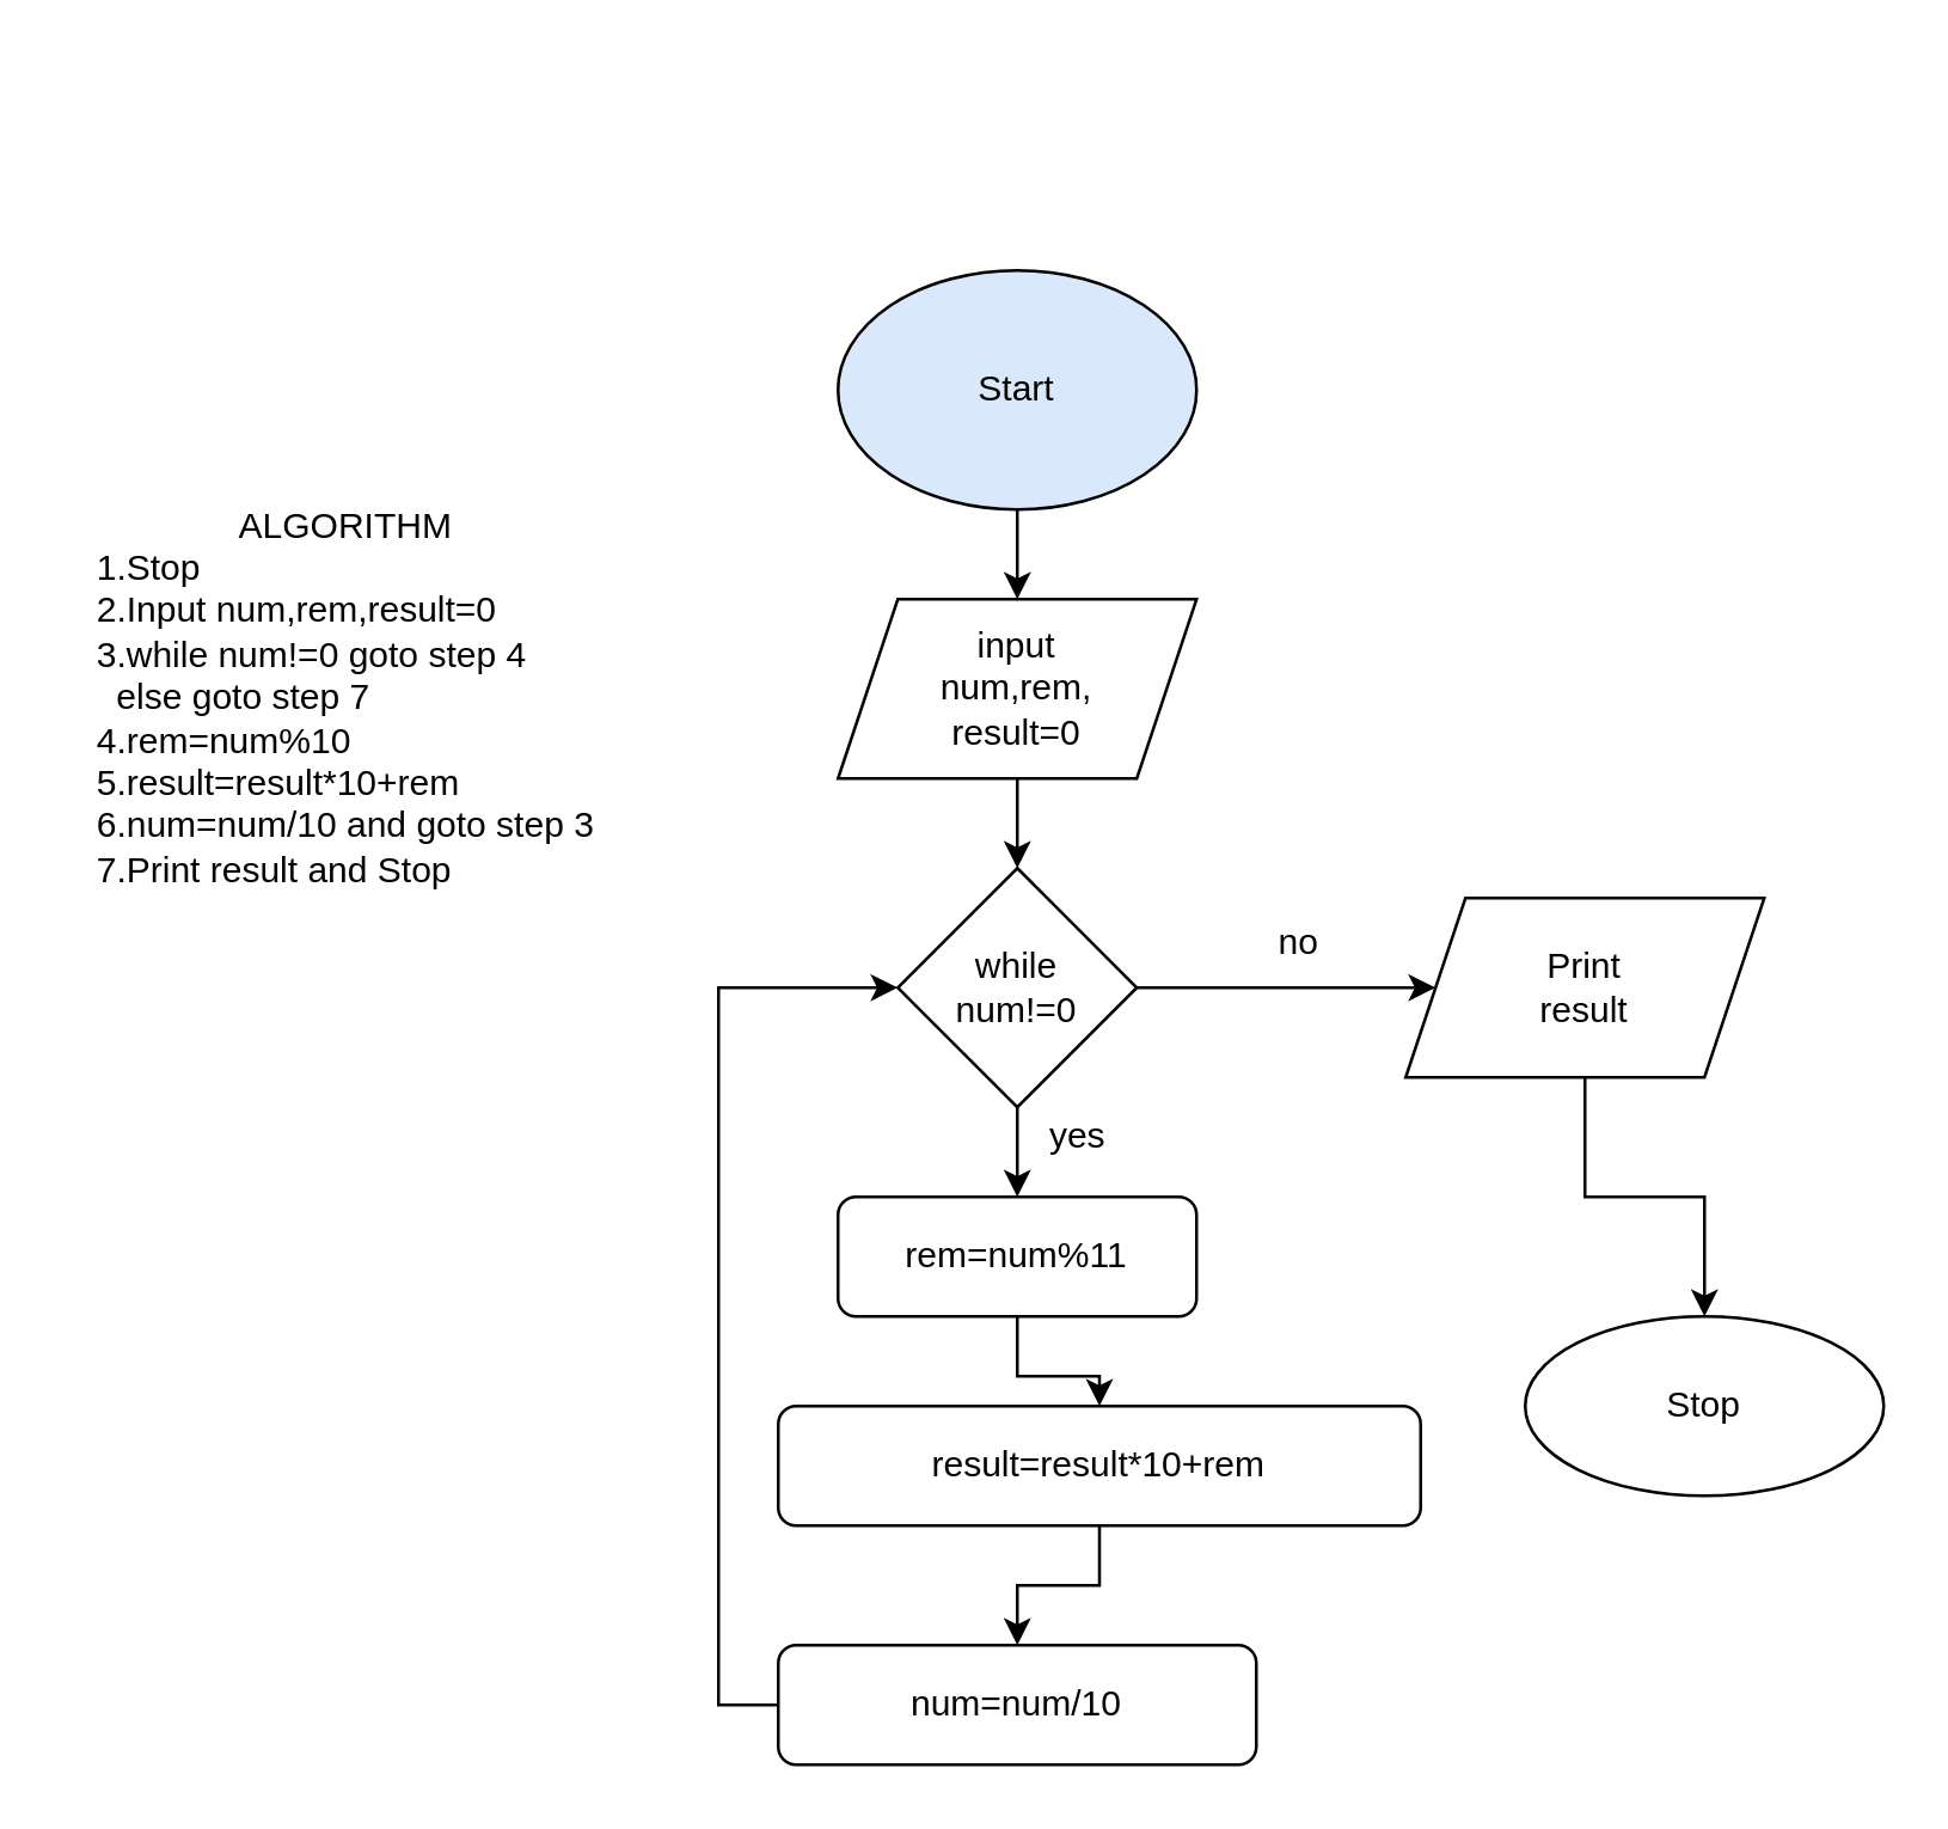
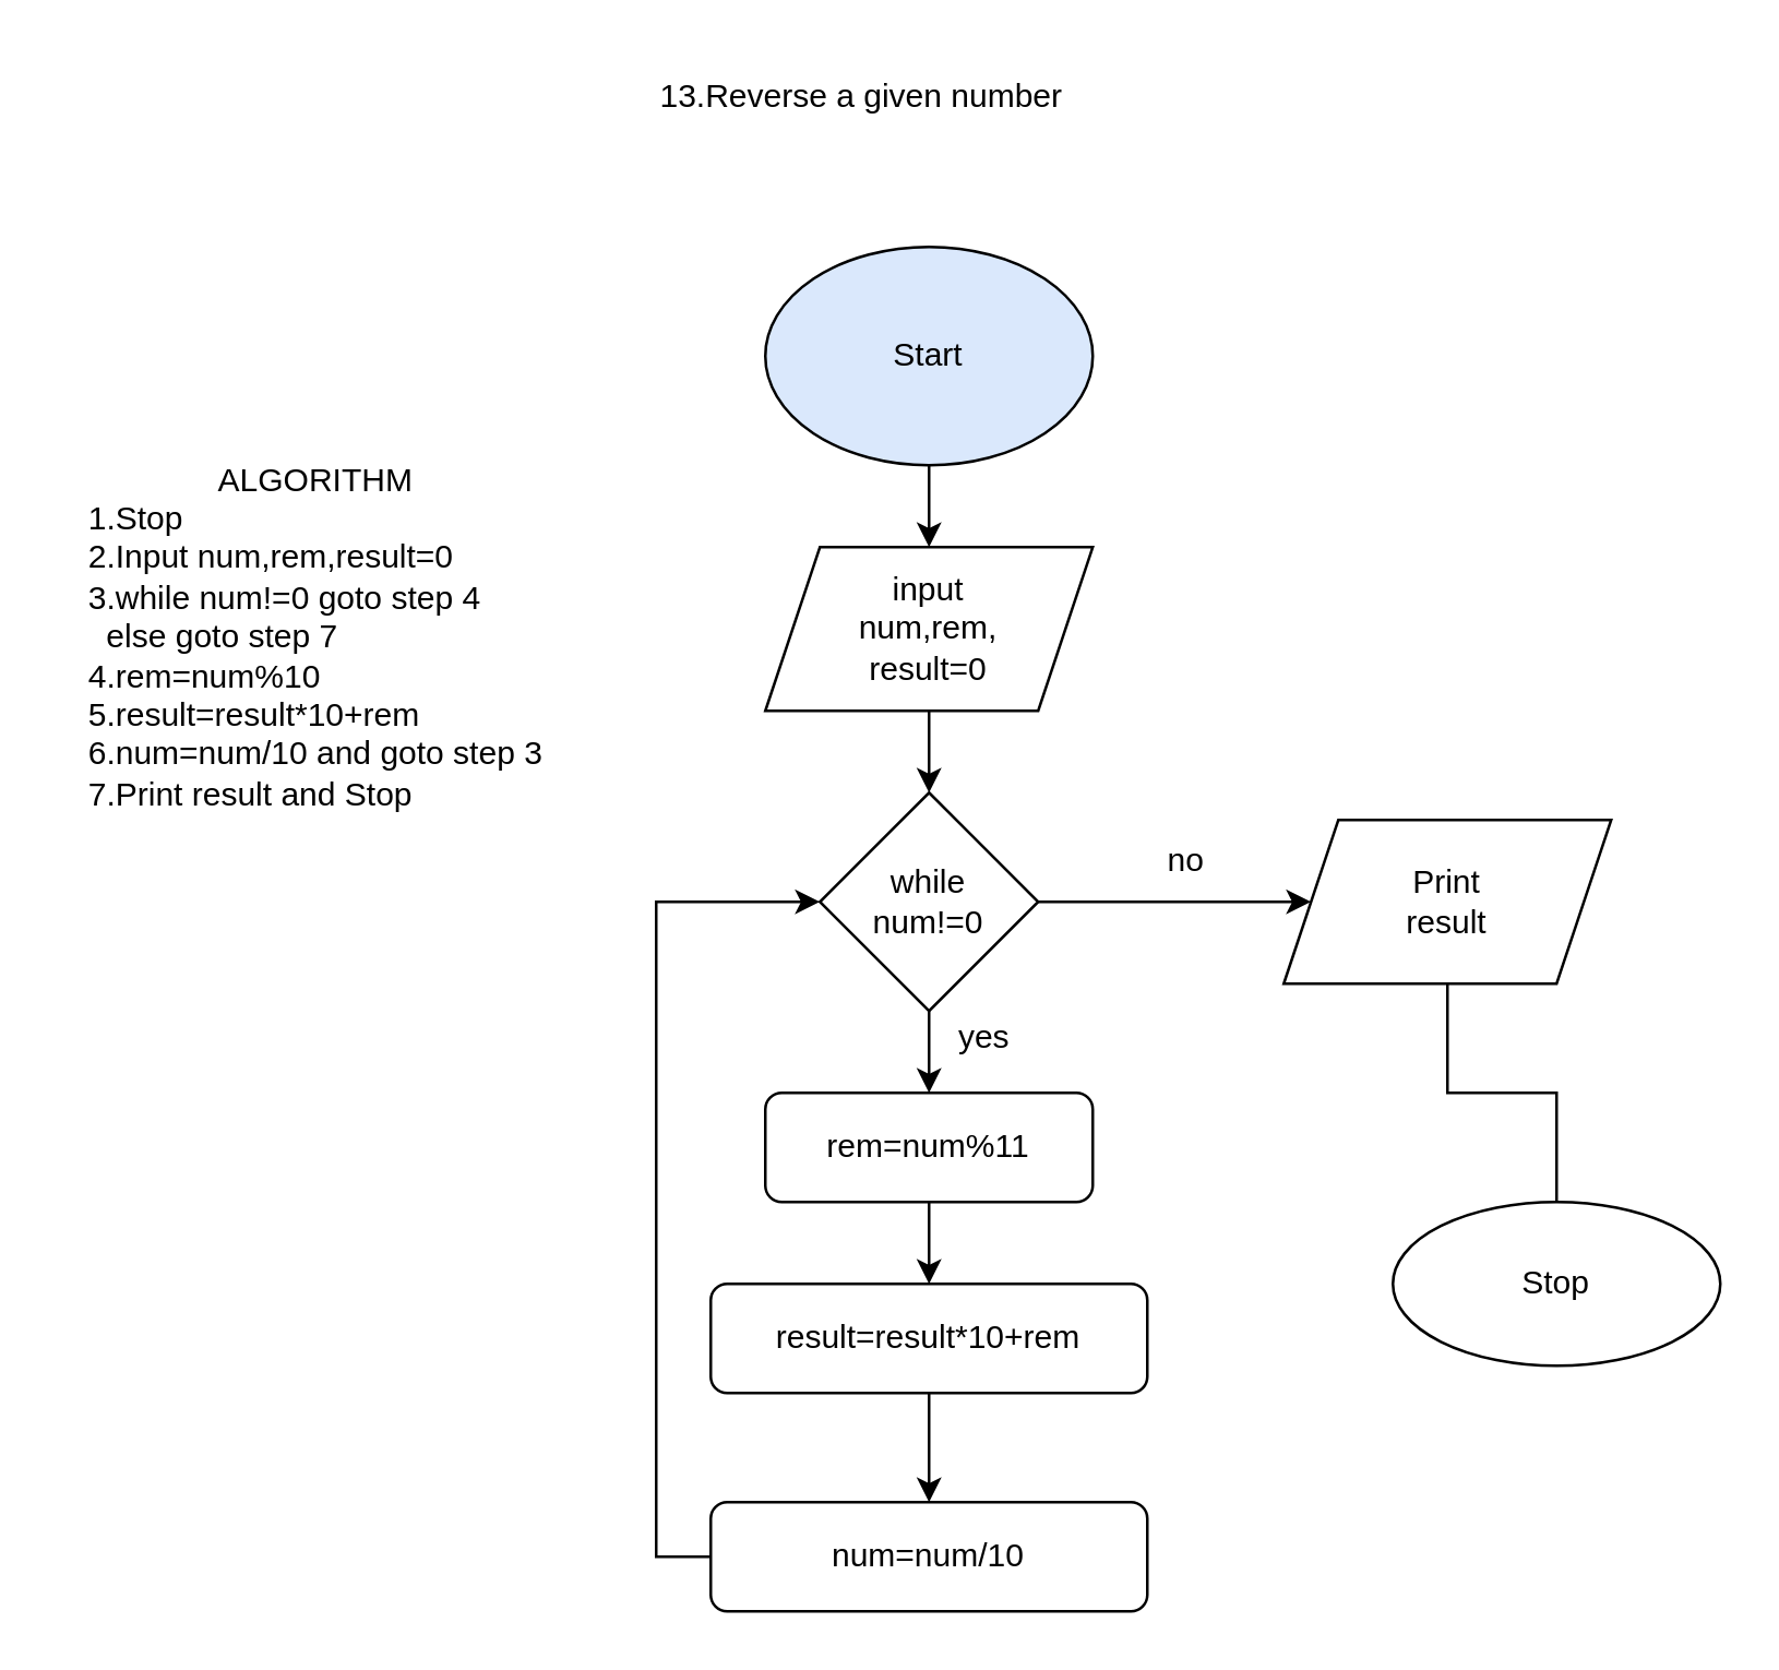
  <mxCell id="0" />
  <mxCell id="1" parent="0" />
  <mxCell id="2" value="" style="edgeStyle=orthogonalEdgeStyle;rounded=0;orthogonalLoop=1;jettySize=auto;html=1;" parent="1" source="3" target="5" edge="1"><mxGeometry relative="1" as="geometry" /></mxCell>
  <mxCell id="3" value="Start" style="ellipse;whiteSpace=wrap;html=1;fillColor=#dae8fc;" parent="1" vertex="1"><mxGeometry x="280" y="90" width="120" height="80" as="geometry" /></mxCell>
  <mxCell id="4" value="" style="edgeStyle=orthogonalEdgeStyle;rounded=0;orthogonalLoop=1;jettySize=auto;html=1;" parent="1" source="5" target="8" edge="1"><mxGeometry relative="1" as="geometry" /></mxCell>
  <mxCell id="5" value="input&lt;br&gt;num,rem,&lt;br&gt;result=0" style="shape=parallelogram;perimeter=parallelogramPerimeter;whiteSpace=wrap;html=1;fixedSize=1;" parent="1" vertex="1"><mxGeometry x="280" y="200" width="120" height="60" as="geometry" /></mxCell>
  <mxCell id="6" value="" style="edgeStyle=orthogonalEdgeStyle;rounded=0;orthogonalLoop=1;jettySize=auto;html=1;" parent="1" source="8" target="10" edge="1"><mxGeometry relative="1" as="geometry" /></mxCell>
  <mxCell id="7" value="" style="edgeStyle=orthogonalEdgeStyle;rounded=0;orthogonalLoop=1;jettySize=auto;html=1;" parent="1" source="8" target="17" edge="1"><mxGeometry relative="1" as="geometry" /></mxCell>
  <mxCell id="8" value="while&lt;br&gt;num!=0" style="rhombus;whiteSpace=wrap;html=1;" parent="1" vertex="1"><mxGeometry x="300" y="290" width="80" height="80" as="geometry" /></mxCell>
  <mxCell id="9" value="" style="edgeStyle=orthogonalEdgeStyle;rounded=0;orthogonalLoop=1;jettySize=auto;html=1;" parent="1" source="10" target="12" edge="1"><mxGeometry relative="1" as="geometry" /></mxCell>
  <mxCell id="10" value="rem=num%11" style="rounded=1;whiteSpace=wrap;html=1;" parent="1" vertex="1"><mxGeometry x="280" y="400" width="120" height="40" as="geometry" /></mxCell>
  <mxCell id="11" value="" style="edgeStyle=orthogonalEdgeStyle;rounded=0;orthogonalLoop=1;jettySize=auto;html=1;" parent="1" source="12" target="14" edge="1"><mxGeometry relative="1" as="geometry" /></mxCell>
- <mxCell id="12" value="result=result*10+rem" style="rounded=1;whiteSpace=wrap;html=1;" parent="1" vertex="1"><mxGeometry x="260" y="470" width="215" height="40" as="geometry" /></mxCell>
+ <mxCell id="12" value="result=result*10+rem" style="rounded=1;whiteSpace=wrap;html=1;" parent="1" vertex="1"><mxGeometry x="260" y="470" width="160" height="40" as="geometry" /></mxCell>
  <mxCell id="13" style="edgeStyle=orthogonalEdgeStyle;rounded=0;orthogonalLoop=1;jettySize=auto;html=1;exitX=0;exitY=0.5;exitDx=0;exitDy=0;entryX=0;entryY=0.5;entryDx=0;entryDy=0;" parent="1" source="14" target="8" edge="1"><mxGeometry relative="1" as="geometry" /></mxCell>
  <mxCell id="14" value="num=num/10" style="rounded=1;whiteSpace=wrap;html=1;" parent="1" vertex="1"><mxGeometry x="260" y="550" width="160" height="40" as="geometry" /></mxCell>
  <mxCell id="15" value="yes" style="text;html=1;align=center;verticalAlign=middle;resizable=0;points=[];autosize=1;strokeColor=none;fillColor=none;" parent="1" vertex="1"><mxGeometry x="340" y="365" width="40" height="30" as="geometry" /></mxCell>
- <mxCell id="16" value="" style="edgeStyle=orthogonalEdgeStyle;rounded=0;orthogonalLoop=1;jettySize=auto;html=1;" parent="1" source="17" target="19" edge="1"><mxGeometry relative="1" as="geometry" /></mxCell>
+ <mxCell id="16" value="" style="edgeStyle=orthogonalEdgeStyle;rounded=0;orthogonalLoop=1;jettySize=auto;html=1;endArrow=none;" parent="1" source="17" target="19" edge="1"><mxGeometry relative="1" as="geometry" /></mxCell>
  <mxCell id="17" value="Print&lt;br&gt;result" style="shape=parallelogram;perimeter=parallelogramPerimeter;whiteSpace=wrap;html=1;fixedSize=1;" parent="1" vertex="1"><mxGeometry x="470" y="300" width="120" height="60" as="geometry" /></mxCell>
  <mxCell id="18" value="no" style="text;html=1;align=center;verticalAlign=middle;resizable=0;points=[];autosize=1;strokeColor=none;fillColor=none;" parent="1" vertex="1"><mxGeometry x="414" y="300" width="40" height="30" as="geometry" /></mxCell>
  <mxCell id="19" value="Stop" style="ellipse;whiteSpace=wrap;html=1;" parent="1" vertex="1"><mxGeometry x="510" y="440" width="120" height="60" as="geometry" /></mxCell>
+ <mxCell id="20" value="13.Reverse a given number" style="text;html=1;align=center;verticalAlign=middle;resizable=0;points=[];autosize=1;strokeColor=none;fillColor=none;" parent="1" vertex="1"><mxGeometry x="230" y="20" width="170" height="30" as="geometry" /></mxCell>
  <mxCell id="21" value="ALGORITHM&lt;br&gt;&lt;div style=&quot;text-align: left;&quot;&gt;&lt;span style=&quot;background-color: initial;&quot;&gt;1.Stop&lt;/span&gt;&lt;/div&gt;&lt;div style=&quot;text-align: left;&quot;&gt;&lt;span style=&quot;background-color: initial;&quot;&gt;2.Input num,rem,result=0&lt;/span&gt;&lt;/div&gt;&lt;div style=&quot;text-align: left;&quot;&gt;&lt;span style=&quot;background-color: initial;&quot;&gt;3.while num!=0 goto step 4&lt;/span&gt;&lt;/div&gt;&lt;div style=&quot;text-align: left;&quot;&gt;&lt;span style=&quot;background-color: initial;&quot;&gt;&amp;nbsp; else goto step 7&lt;/span&gt;&lt;/div&gt;&lt;div style=&quot;text-align: left;&quot;&gt;&lt;span style=&quot;background-color: initial;&quot;&gt;4.rem=num%10&lt;/span&gt;&lt;/div&gt;&lt;div style=&quot;text-align: left;&quot;&gt;&lt;span style=&quot;background-color: initial;&quot;&gt;5.result=result*10+rem&lt;/span&gt;&lt;/div&gt;&lt;div style=&quot;text-align: left;&quot;&gt;6.num=num/10 and goto step 3&lt;/div&gt;&lt;div style=&quot;text-align: left;&quot;&gt;7.Print result and Stop&lt;/div&gt;&lt;div style=&quot;text-align: left;&quot;&gt;&lt;br&gt;&lt;/div&gt;" style="text;html=1;align=center;verticalAlign=middle;resizable=0;points=[];autosize=1;strokeColor=none;fillColor=none;" vertex="1" parent="1"><mxGeometry x="20" y="160" width="190" height="160" as="geometry" /></mxCell>
